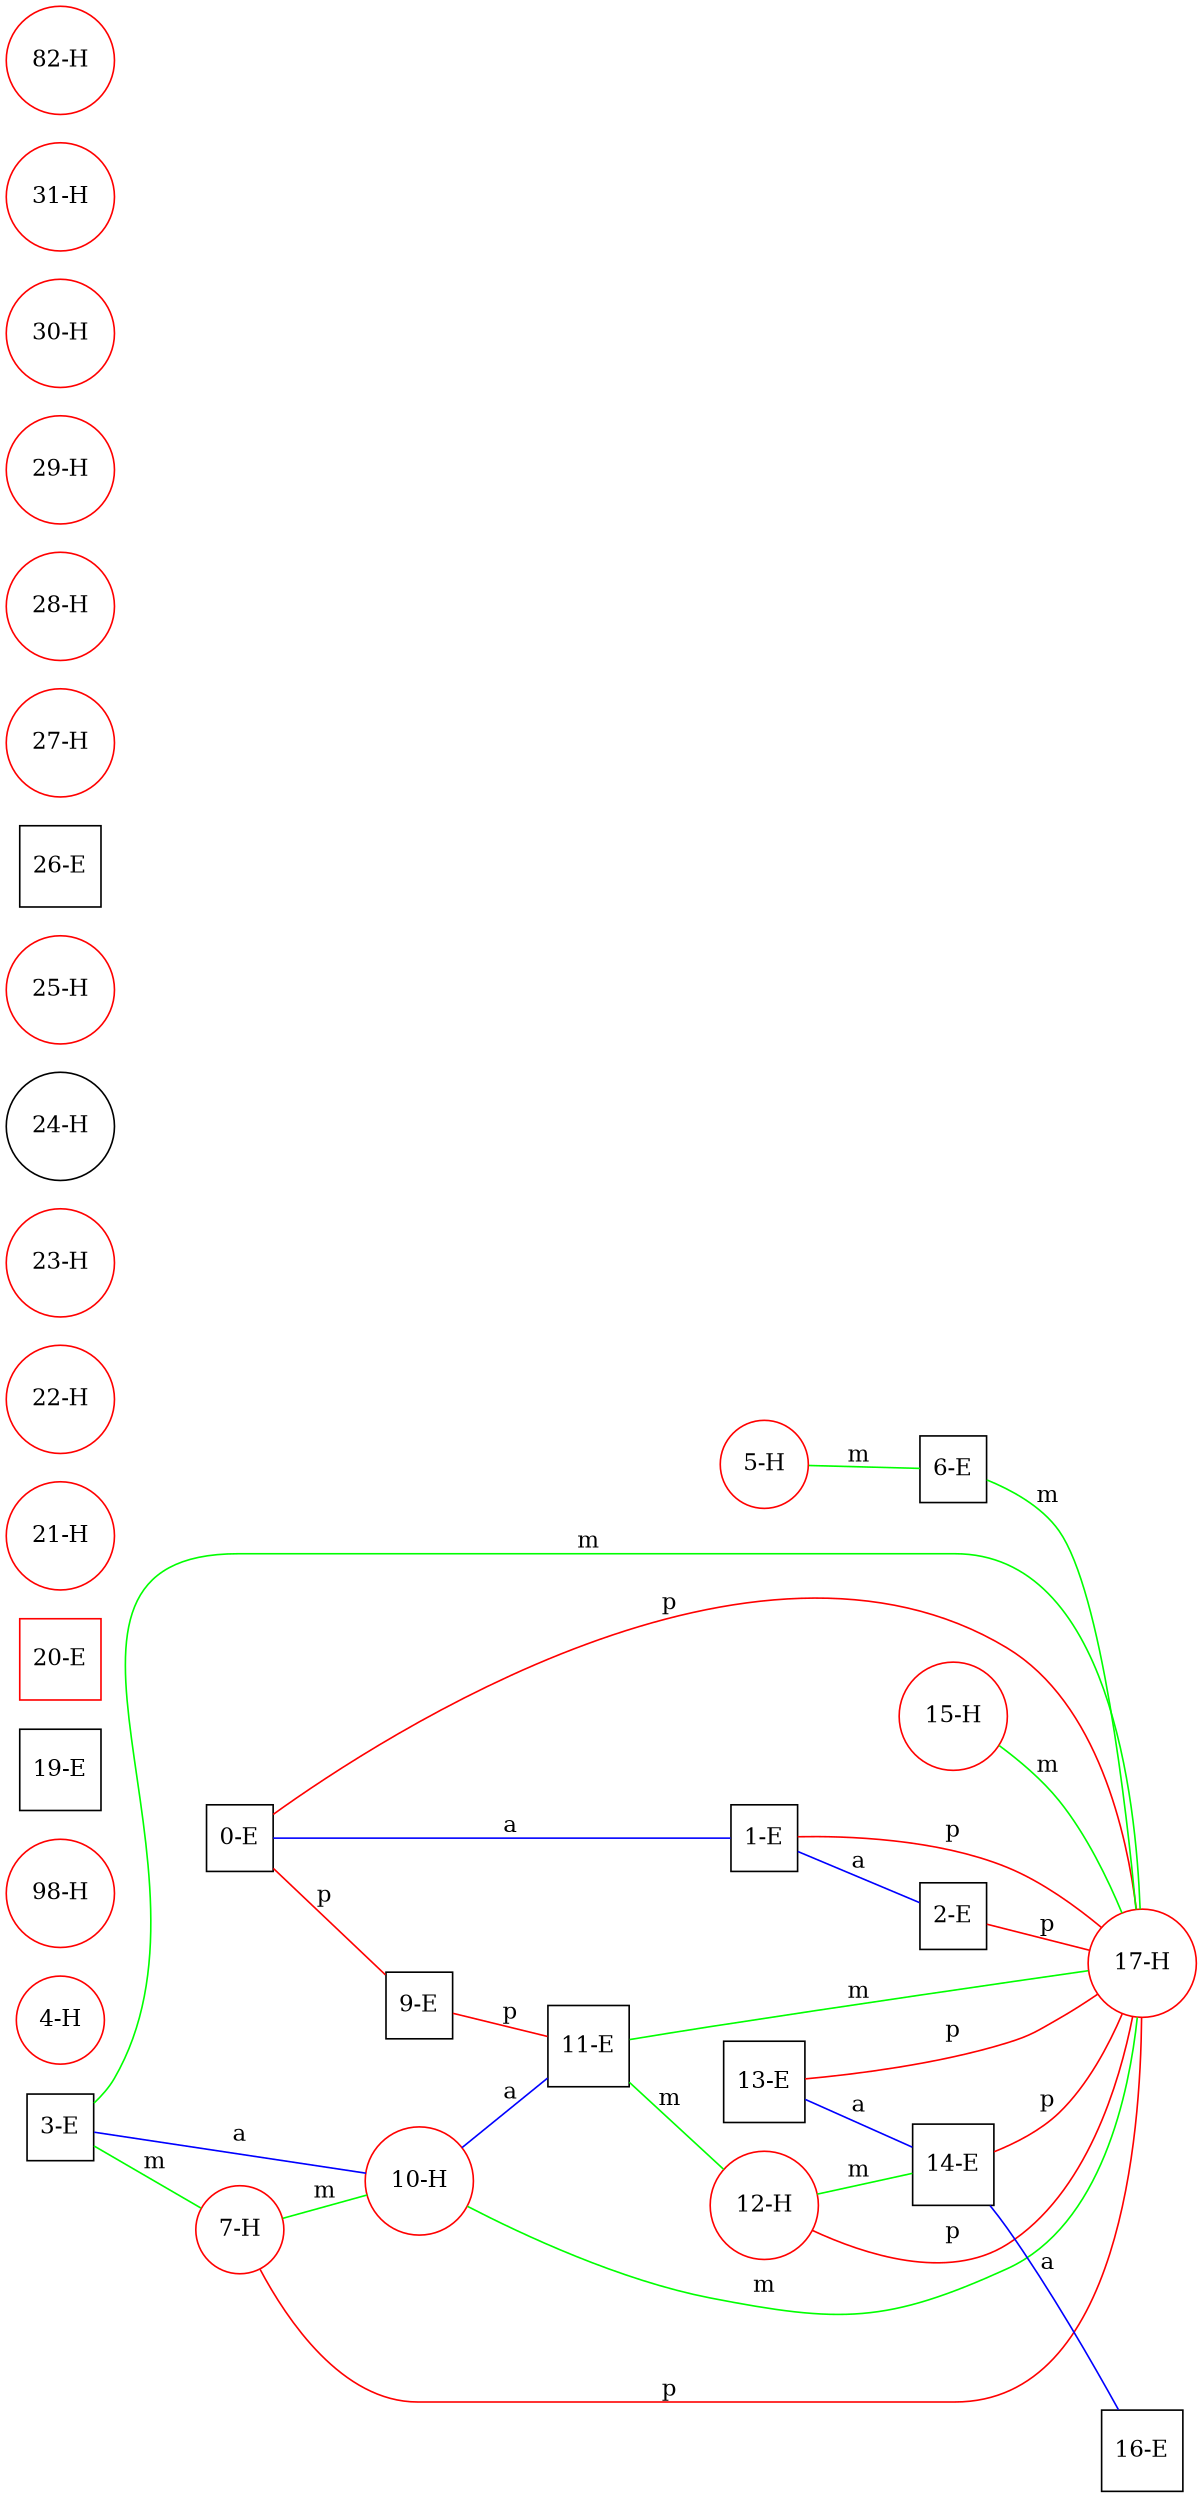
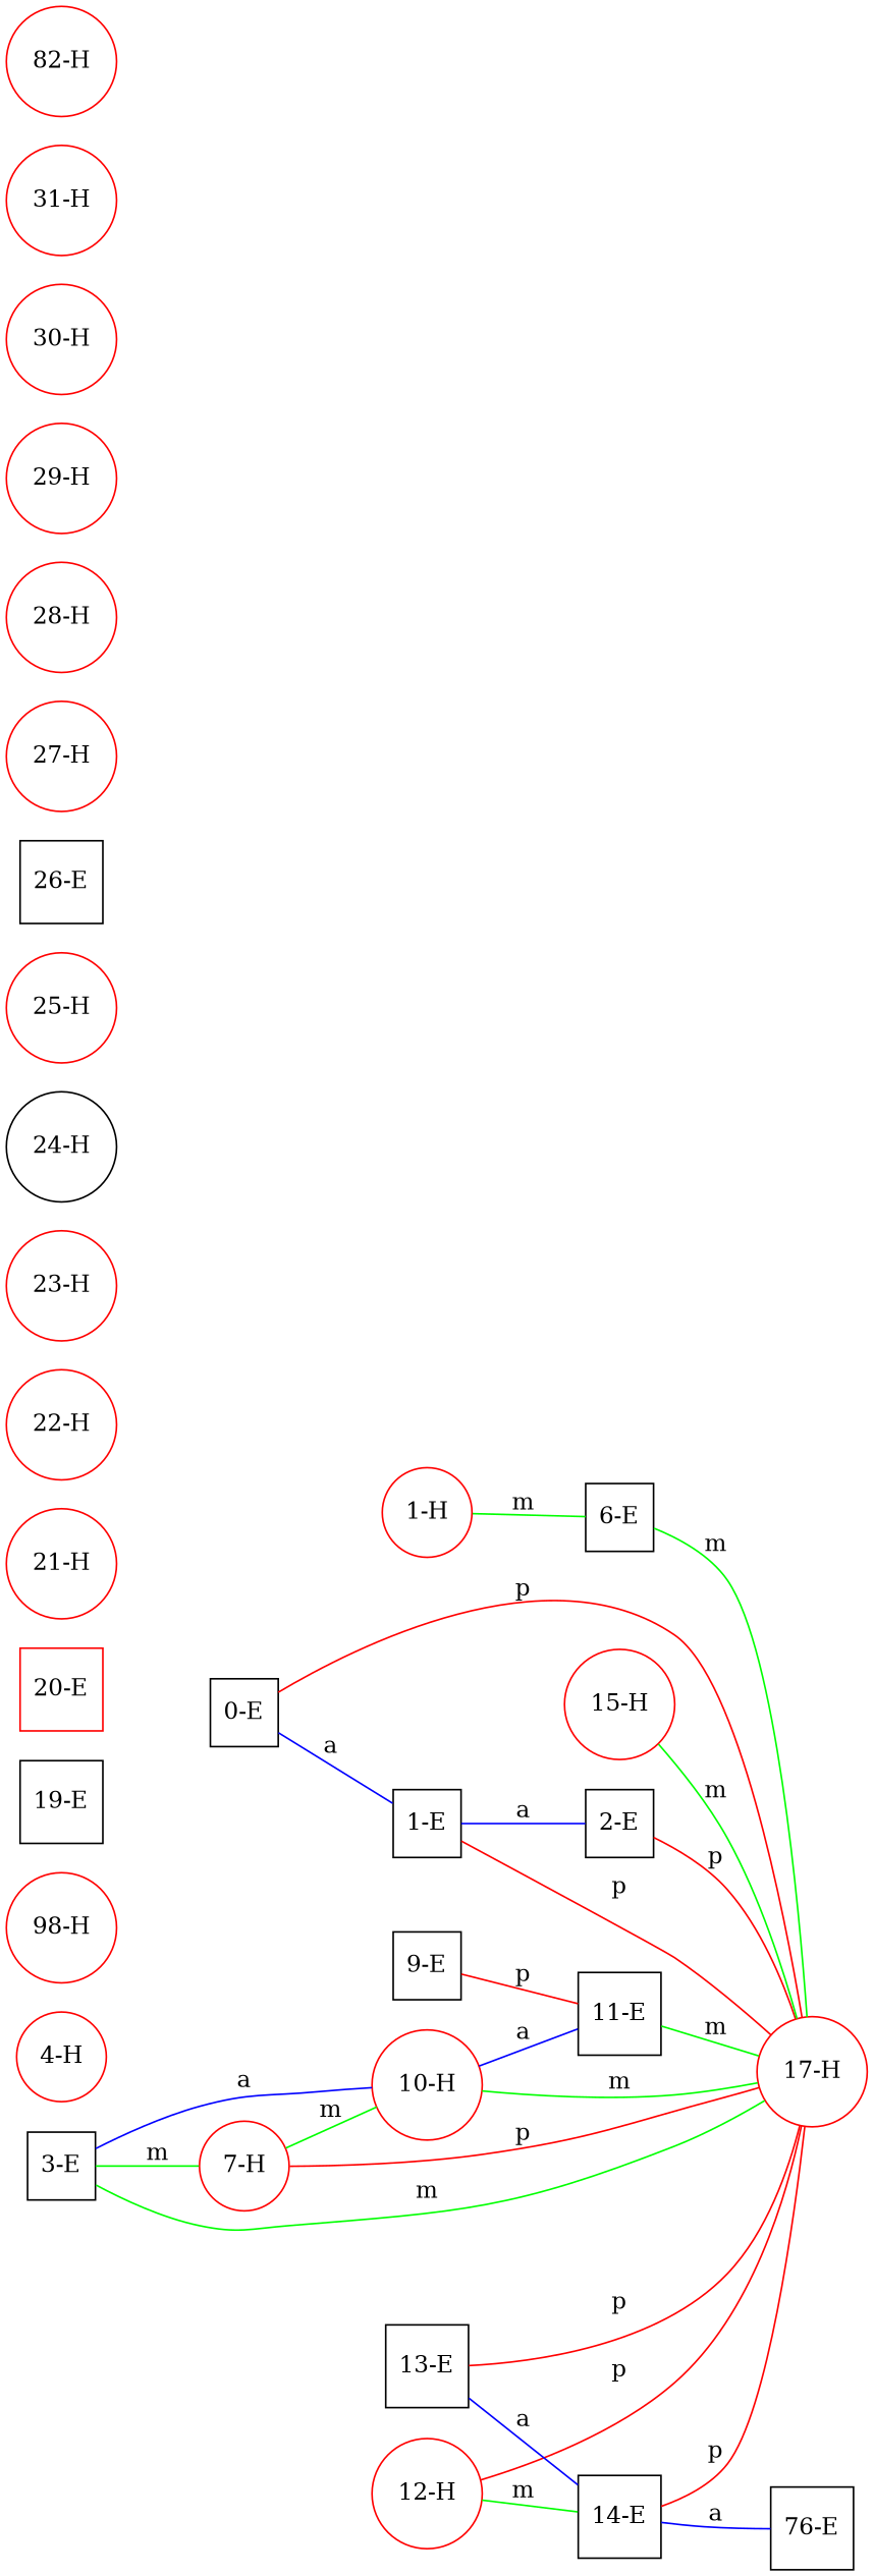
  graph {
    rankdir=LR
    node [color=red shape=circle]
    edge [color=green]
    n1 [color=black label="0-E" shape=square]
    n2 [color=black label="1-E" shape=square]
    n3 [color=black label="9-E" shape=square]
    n4 [label="17-H"]
    n5 [color=black label="2-E" shape=square]
    n6 [color=black label="11-E" shape=square]
    n7 [color=black label="3-E" shape=square]
    n8 [label="7-H"]
    n9 [label="10-H"]
    n10 [color=black label="6-E" shape=square]
    n11 [label="4-H"]
-   n12 [label="5-H"]
+   n12 [label="1-H"]
    n13 [label="12-H"]
    n14 [color=black label="14-E" shape=square]
-   n15 [color=black label="16-E" shape=square]
+   n15 [color=black label="76-E" shape=square]
    n16 [color=black label="13-E" shape=square]
    n17 [label="15-H"]
    n18 [label="98-H"]
    n19 [color=black label="19-E" shape=square]
    n20 [label="20-E" shape=square]
    n21 [label="21-H"]
    n22 [label="22-H"]
    n23 [label="23-H"]
    n24 [color=black label="24-H"]
    n25 [label="25-H"]
    n26 [color=black label="26-E" shape=square]
    n27 [label="27-H"]
    n28 [label="28-H"]
    n29 [label="29-H"]
    n30 [label="30-H"]
    n31 [label="31-H"]
    n32 [label="82-H"]
    n1 -- n2 [color=blue label=a]
-   n1 -- n3 [color=red label=p]
    n1 -- n4 [color=red label=p]
    n2 -- n4 [color=red label=p]
    n2 -- n5 [color=blue label=a]
    n3 -- n6 [color=red label=p]
    n5 -- n4 [color=red label=p]
    n6 -- n4 [label=m]
-   n6 -- n13 [label=m]
    n7 -- n4 [label=m]
    n7 -- n8 [label=m]
    n7 -- n9 [color=blue label=a]
    n8 -- n4 [color=red label=p]
    n8 -- n9 [label=m]
    n9 -- n4 [label=m]
    n9 -- n6 [color=blue label=a]
    n10 -- n4 [label=m]
    n12 -- n10 [label=m]
    n13 -- n4 [color=red label=p]
    n13 -- n14 [label=m]
    n14 -- n4 [color=red label=p]
    n14 -- n15 [color=blue label=a]
    n16 -- n4 [color=red label=p]
    n16 -- n14 [color=blue label=a]
    n17 -- n4 [label=m]
  }
